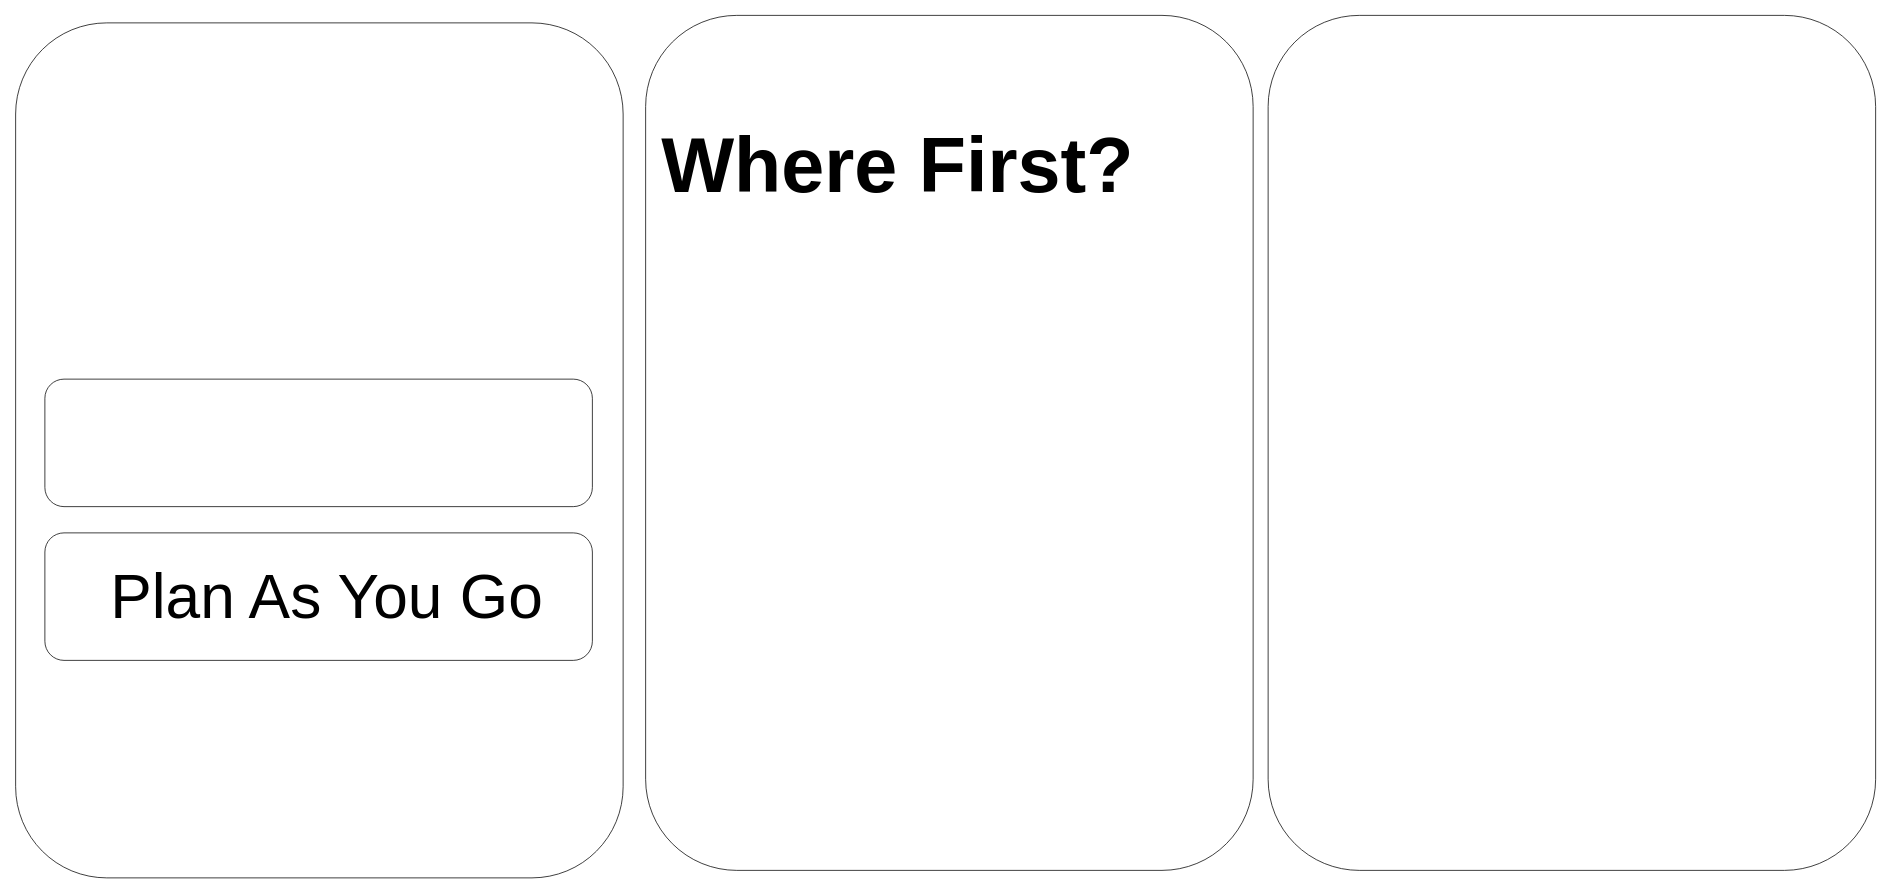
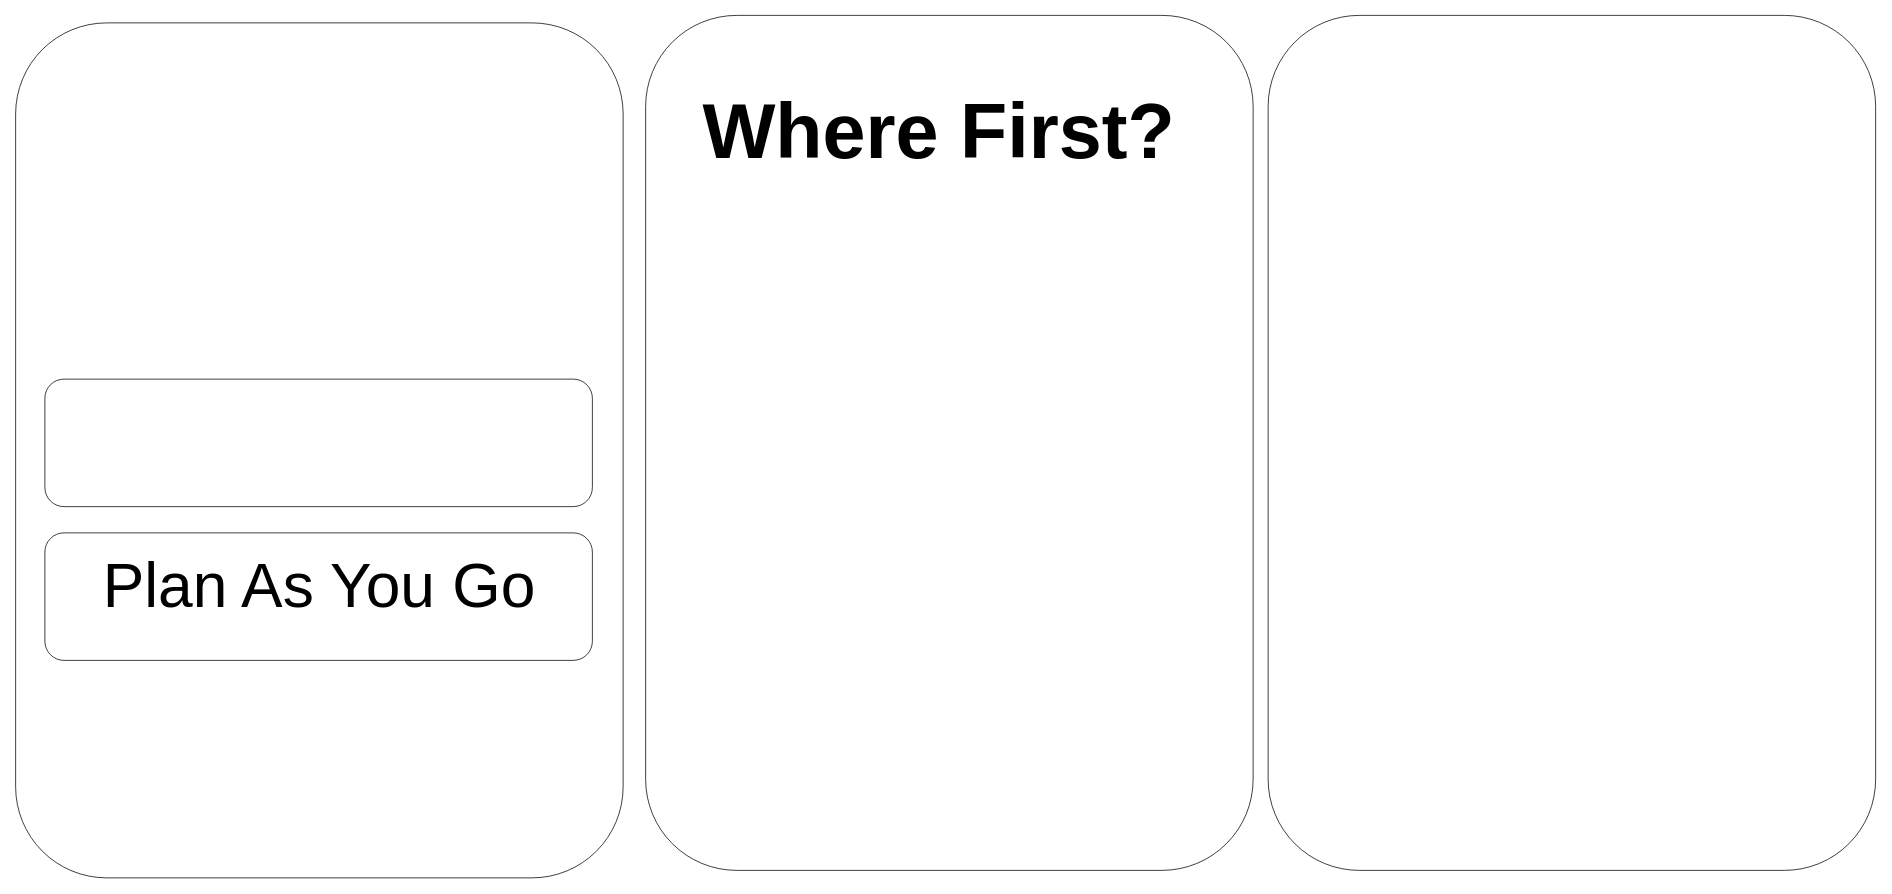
  <mxCell id="0" />
  <mxCell id="1" parent="0" />
  <mxCell id="2" value="" style="rounded=1;whiteSpace=wrap;html=1;" vertex="1" parent="1"><mxGeometry x="20" y="30" width="810" height="1140" as="geometry" /></mxCell>
  <mxCell id="3" value="" style="rounded=1;whiteSpace=wrap;html=1;" vertex="1" parent="1"><mxGeometry x="860" width="810" height="1140" as="geometry" y="20" /></mxCell>
  <mxCell id="4" value="" style="rounded=1;whiteSpace=wrap;html=1;" vertex="1" parent="1"><mxGeometry x="1690" width="810" height="1140" as="geometry" y="20" /></mxCell>
  <mxCell id="5" value="" style="rounded=1;whiteSpace=wrap;html=1;" vertex="1" parent="1"><mxGeometry x="59" y="505" width="730" height="170" as="geometry" /></mxCell>
  <mxCell id="6" value="" style="rounded=1;whiteSpace=wrap;html=1;" vertex="1" parent="1"><mxGeometry x="59" y="710" width="730" height="170" as="geometry" /></mxCell>
- <mxCell id="7" value="&lt;font style=&quot;font-size: 83px;&quot;&gt;Plan As You Go&lt;/font&gt;" style="text;html=1;strokeColor=none;fillColor=none;align=center;verticalAlign=middle;whiteSpace=wrap;rounded=0;" vertex="1" parent="1"><mxGeometry x="140" y="730" width="590" height="130" as="geometry" /></mxCell>
- <mxCell id="8" value="&lt;b style=&quot;&quot;&gt;&lt;font style=&quot;font-size: 103px;&quot;&gt;Where First?&lt;/font&gt;&lt;/b&gt;" style="text;html=1;strokeColor=none;fillColor=none;align=center;verticalAlign=middle;whiteSpace=wrap;rounded=0;" vertex="1" parent="1"><mxGeometry x="871" y="105" width="650" height="230" as="geometry" /></mxCell>
+ <mxCell id="7" value="&lt;font style=&quot;font-size: 83px;&quot;&gt;Plan As You Go&lt;/font&gt;" style="text;html=1;strokeColor=none;fillColor=none;align=center;verticalAlign=middle;whiteSpace=wrap;rounded=0;" vertex="1" parent="1"><mxGeometry x="130" y="715" width="590" height="130" as="geometry" /></mxCell>
+ <mxCell id="8" value="&lt;b style=&quot;&quot;&gt;&lt;font style=&quot;font-size: 103px;&quot;&gt;Where First?&lt;/font&gt;&lt;/b&gt;" style="text;html=1;strokeColor=none;fillColor=none;align=center;verticalAlign=middle;whiteSpace=wrap;rounded=0;" vertex="1" parent="1"><mxGeometry x="926" y="60" width="650" height="230" as="geometry" /></mxCell>
